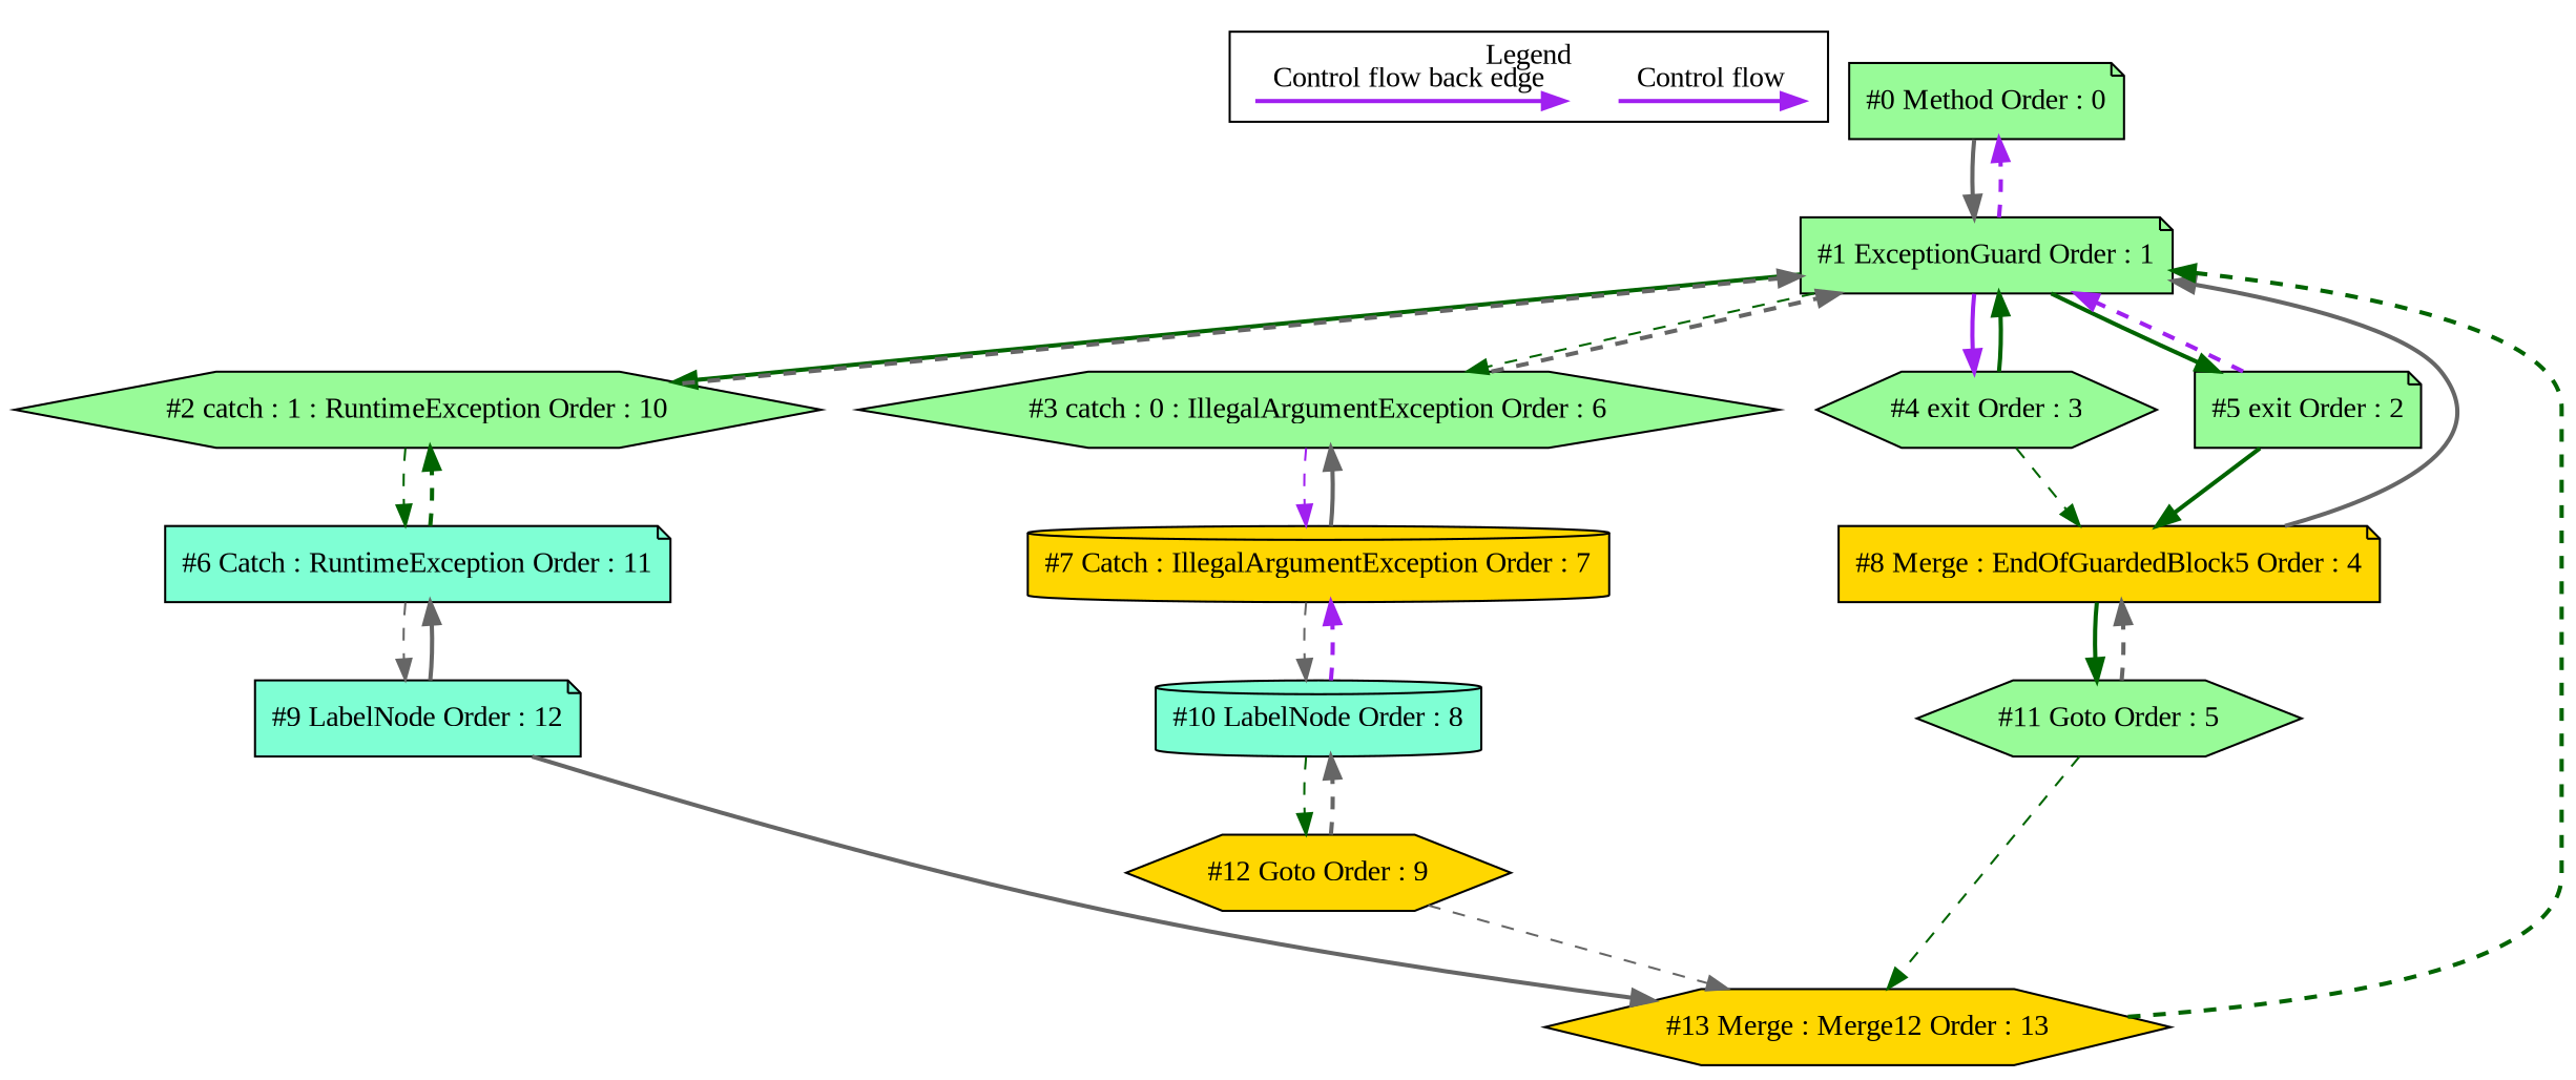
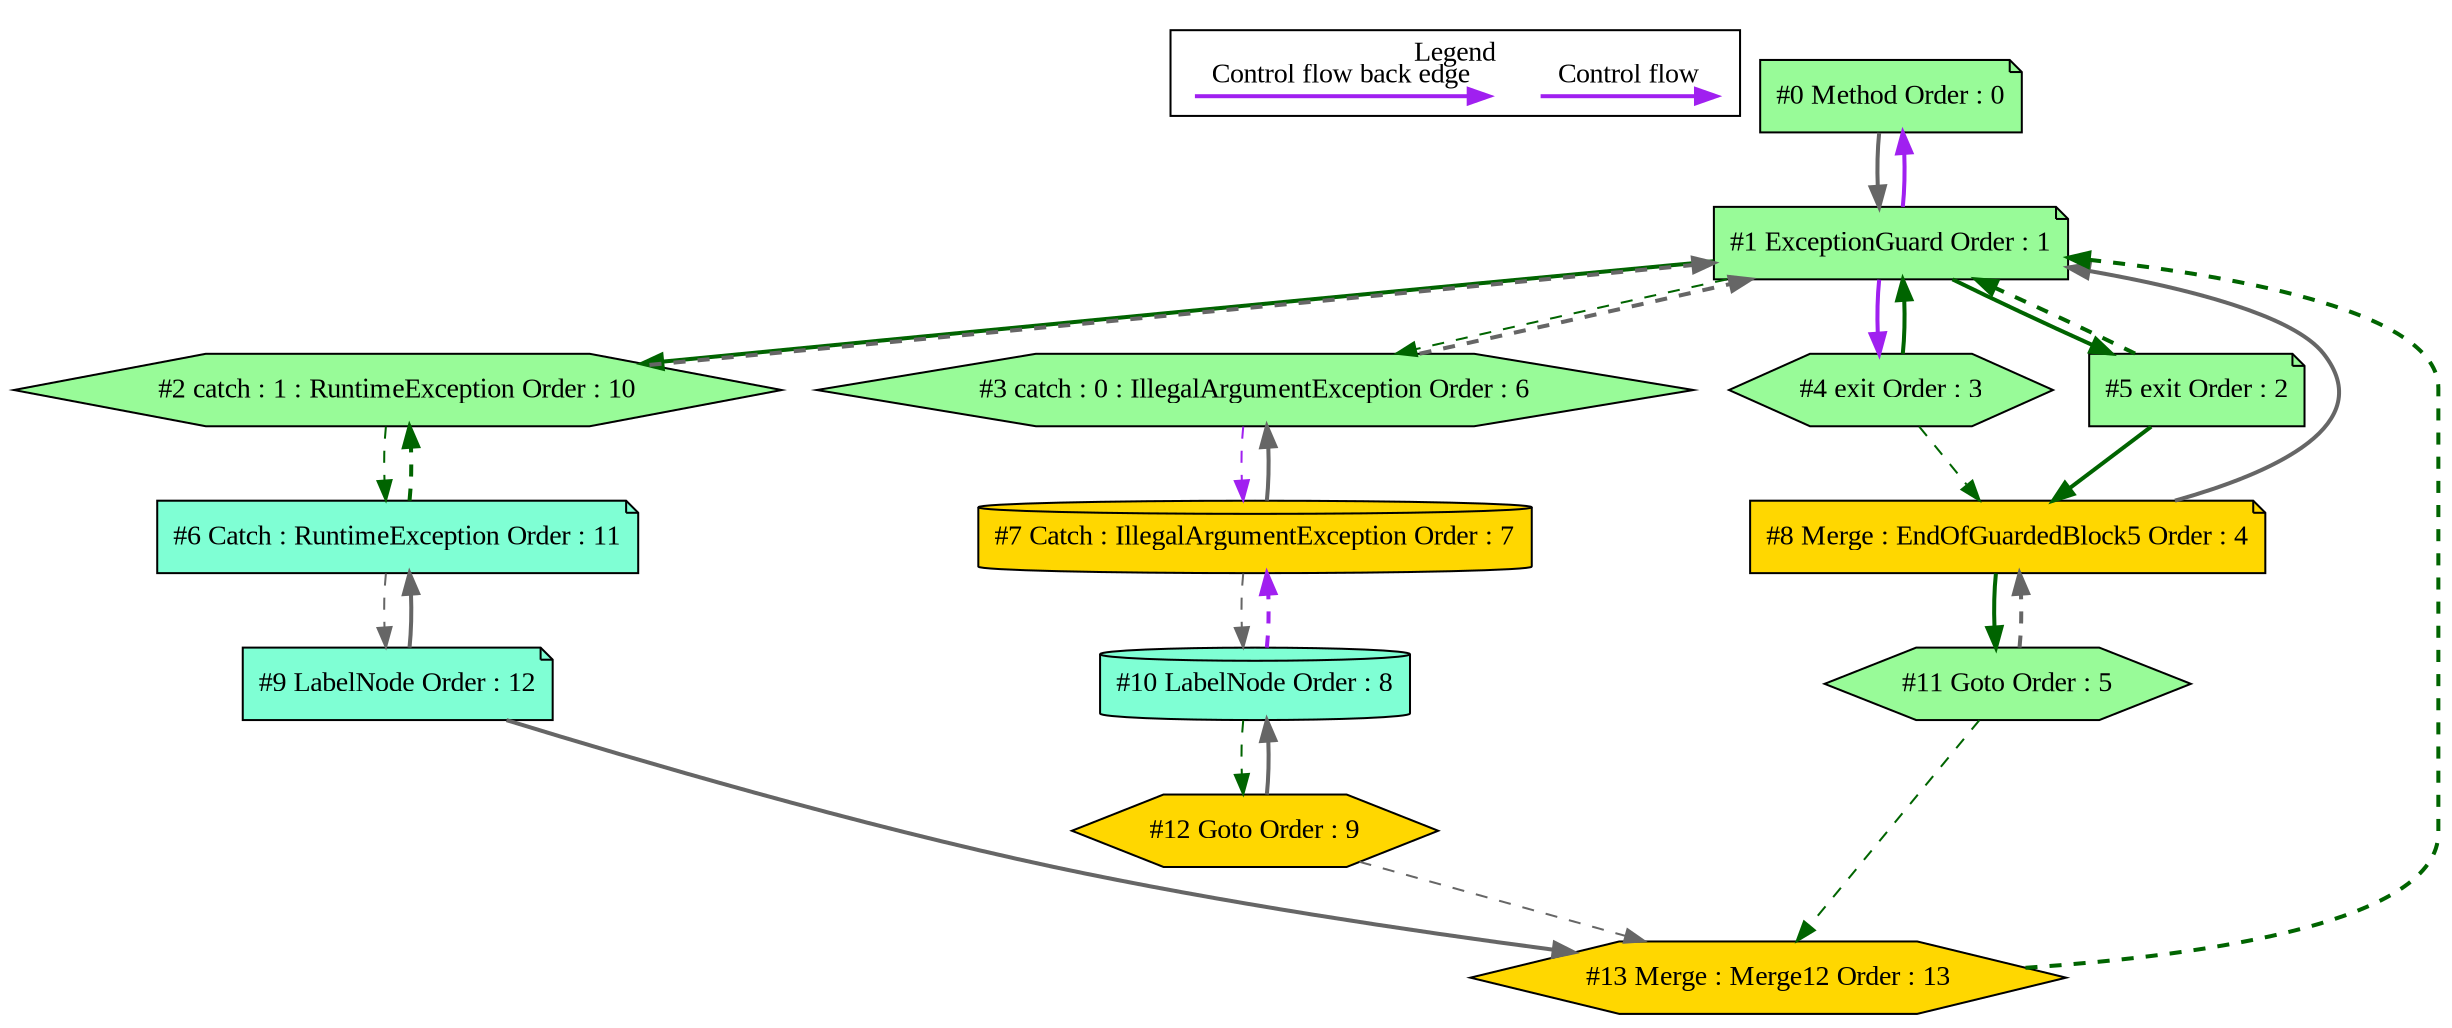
  digraph {
    fontname="Liberation Serif"
    ordering=in
    node [fontname="Liberation Serif" shape=note style=filled fillcolor=palegreen]
    edge [color=gray40 fontname="Liberation Serif" style=dashed fontcolor=red labeldistance=2]
    c0 [shape=point style=invis fillcolor=""]
    c1 [shape=point style=invis fillcolor=""]
    c2 [shape=point style=invis fillcolor=""]
    c3 [shape=point style=invis fillcolor=""]
    n5 [label="#0 Method Order : 0"]
    n6 [label="#1 ExceptionGuard Order : 1"]
    n7 [label="#2 catch : 1 : RuntimeException Order : 10" shape=hexagon]
    n8 [label="#3 catch : 0 : IllegalArgumentException Order : 6" shape=hexagon]
    n9 [label="#4 exit Order : 3" shape=hexagon]
    n10 [label="#5 exit Order : 2"]
    n11 [fillcolor=aquamarine label="#6 Catch : RuntimeException Order : 11"]
    n12 [fillcolor=gold label="#7 Catch : IllegalArgumentException Order : 7" shape=cylinder]
    n13 [fillcolor=gold label="#8 Merge : EndOfGuardedBlock5 Order : 4"]
    n14 [fillcolor=aquamarine label="#9 LabelNode Order : 12"]
    n15 [fillcolor=aquamarine label="#10 LabelNode Order : 8" shape=cylinder]
    n16 [label="#11 Goto Order : 5" shape=hexagon]
    n17 [fillcolor=gold label="#13 Merge : Merge12 Order : 13" shape=hexagon]
    n18 [fillcolor=gold label="#12 Goto Order : 9" shape=hexagon]
    subgraph cluster_1 {
      label=Legend
      subgraph sub_2 {
        label=Legend
        rank=same
        c0
        c1
        c2
        c3
      }
    }
    c0 -> c1 [color=purple label="Control flow" style=bold fontcolor="" labeldistance=""]
    c2 -> c3 [color=purple label="Control flow back edge" style=bold fontcolor="" labeldistance=""]
    n5 -> n6 [style=bold]
-   n6 -> n5 [color=purple dir=forward penwidth=2 fontcolor="" labeldistance=""]
+   n6 -> n5 [color=purple dir=forward penwidth=2 style=bold fontcolor="" labeldistance=""]
    n6 -> n7 [color=darkgreen style=bold]
    n6 -> n8 [color=darkgreen]
    n6 -> n9 [color=purple style=bold]
    n6 -> n10 [color=darkgreen style=bold]
    n7 -> n6 [dir=forward penwidth=2 fontcolor="" labeldistance=""]
    n7 -> n11 [color=darkgreen]
    n8 -> n6 [dir=forward penwidth=2 fontcolor="" labeldistance=""]
    n8 -> n12 [color=purple]
    n9 -> n6 [color=darkgreen dir=forward penwidth=2 style=bold fontcolor="" labeldistance=""]
    n9 -> n13 [color=darkgreen]
-   n10 -> n6 [color=purple dir=forward penwidth=2 fontcolor="" labeldistance=""]
+   n10 -> n6 [color=darkgreen dir=forward penwidth=2 fontcolor="" labeldistance=""]
    n10 -> n13 [color=darkgreen style=bold]
    n11 -> n7 [color=darkgreen dir=forward penwidth=2 fontcolor="" labeldistance=""]
    n11 -> n14
    n12 -> n8 [dir=forward penwidth=2 style=bold fontcolor="" labeldistance=""]
    n12 -> n15
    n13 -> n6 [dir=forward penwidth=2 style=bold fontcolor="" labeldistance=""]
    n13 -> n16 [color=darkgreen style=bold]
    n14 -> n11 [dir=forward penwidth=2 style=bold fontcolor="" labeldistance=""]
    n14 -> n17 [style=bold]
    n15 -> n12 [color=purple dir=forward penwidth=2 fontcolor="" labeldistance=""]
    n15 -> n18 [color=darkgreen]
    n16 -> n13 [dir=forward penwidth=2 fontcolor="" labeldistance=""]
    n16 -> n17 [color=darkgreen]
    n17 -> n6 [color=darkgreen dir=forward penwidth=2 fontcolor="" labeldistance=""]
-   n18 -> n15 [dir=forward penwidth=2 fontcolor="" labeldistance=""]
+   n18 -> n15 [dir=forward penwidth=2 style=bold fontcolor="" labeldistance=""]
    n18 -> n17
  }
